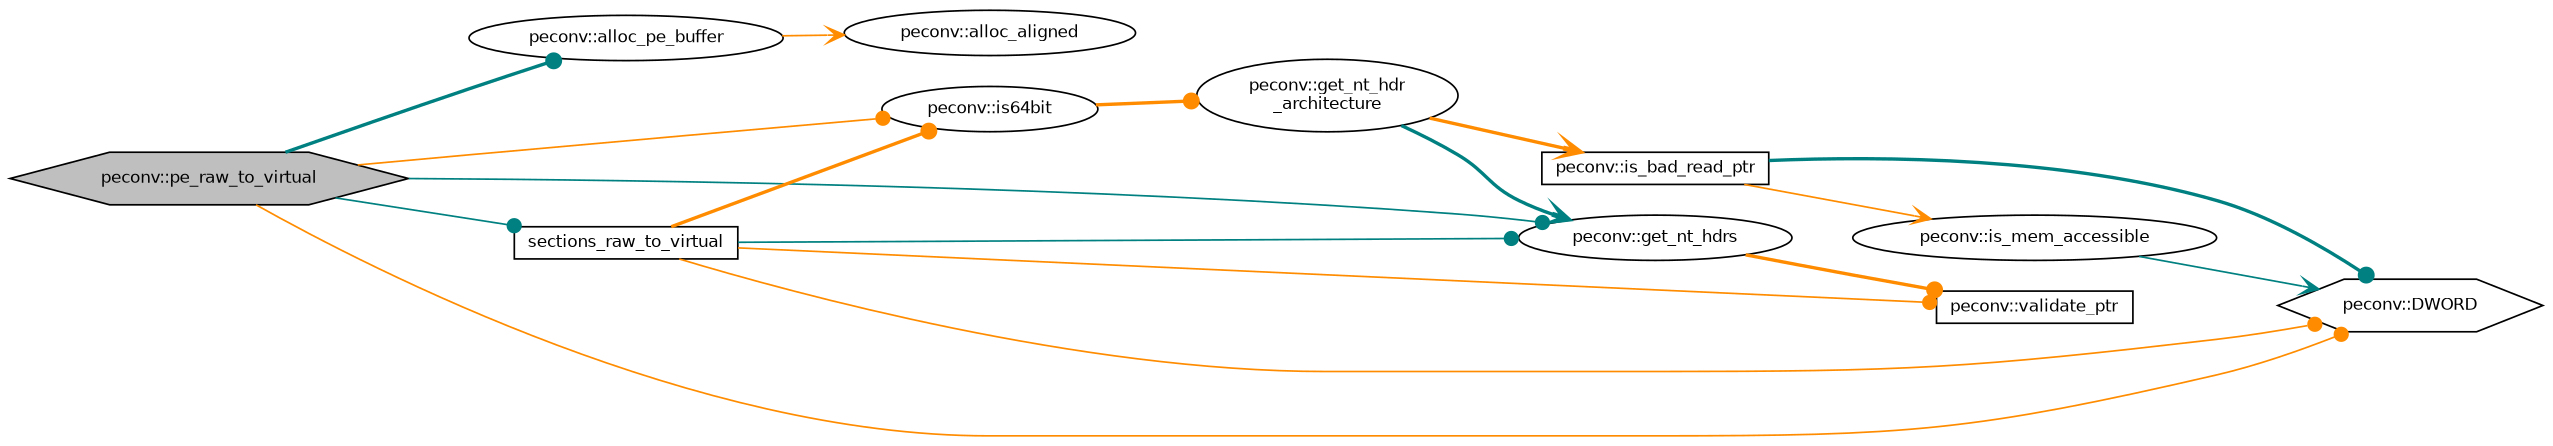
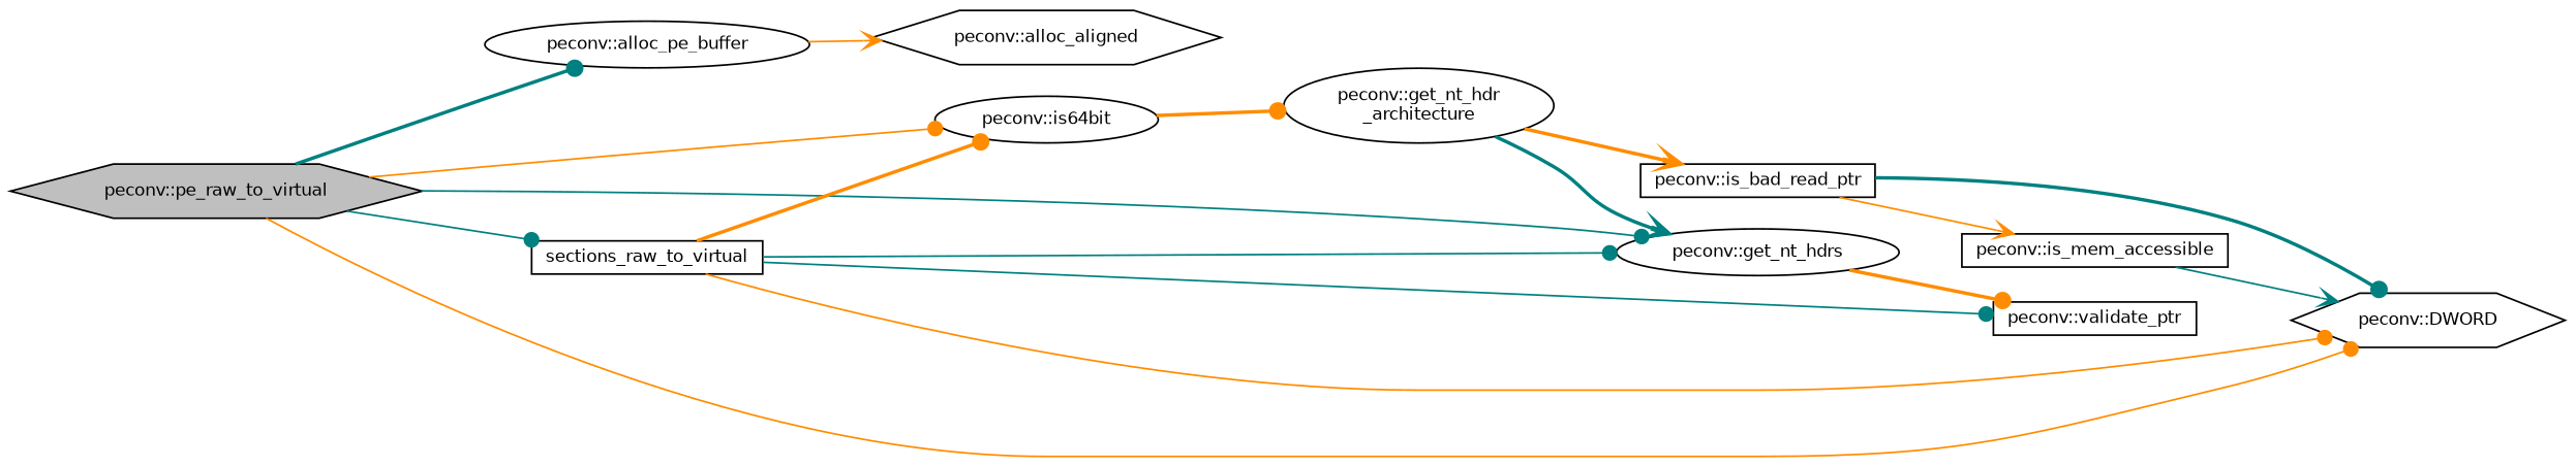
  digraph {
    rankdir=LR
    node [color=black fillcolor=white fontname=Helvetica fontsize=10 shape=ellipse style=filled]
    edge [arrowhead=dot color=darkorange fontname=Helvetica fontsize=10 labelfontname=Helvetica labelfontsize=10 style=solid]
    n1 [fillcolor=grey75 fontcolor=black height=0.2 label="peconv::pe_raw_to_virtual" shape=hexagon width=0.4]
    n2 [height=0.2 label="peconv::alloc_pe_buffer" width=0.4]
    n3 [height=0.2 label="peconv::DWORD" shape=hexagon width=0.4]
    n4 [height=0.2 label="peconv::get_nt_hdrs" width=0.4]
    n5 [height=0.2 label="peconv::is64bit" width=0.4]
    n6 [height=0.2 label=sections_raw_to_virtual shape=box width=0.4]
-   n7 [height=0.2 label="peconv::alloc_aligned" width=0.4]
+   n7 [height=0.2 label="peconv::alloc_aligned" shape=hexagon width=0.4]
    n8 [height=0.2 label="peconv::validate_ptr" shape=box width=0.4]
    n9 [height=0.2 label="peconv::get_nt_hdr\l_architecture" width=0.4]
    n10 [height=0.2 label="peconv::is_bad_read_ptr" shape=box width=0.4]
-   n11 [height=0.2 label="peconv::is_mem_accessible" width=0.4]
+   n11 [height=0.2 label="peconv::is_mem_accessible" shape=box width=0.4]
    n1 -> n2 [color=teal style=bold]
    n1 -> n3
    n1 -> n4 [color=teal]
    n1 -> n5
    n1 -> n6 [color=teal]
    n2 -> n7 [arrowhead=vee]
    n4 -> n8 [style=bold]
    n5 -> n9 [style=bold]
    n6 -> n3
    n6 -> n4 [color=teal]
    n6 -> n5 [style=bold]
-   n6 -> n8
+   n6 -> n8 [color=teal]
    n9 -> n4 [arrowhead=vee color=teal style=bold]
    n9 -> n10 [arrowhead=vee style=bold]
    n10 -> n3 [color=teal style=bold]
    n10 -> n11 [arrowhead=vee]
    n11 -> n3 [arrowhead=vee color=teal]
  }
